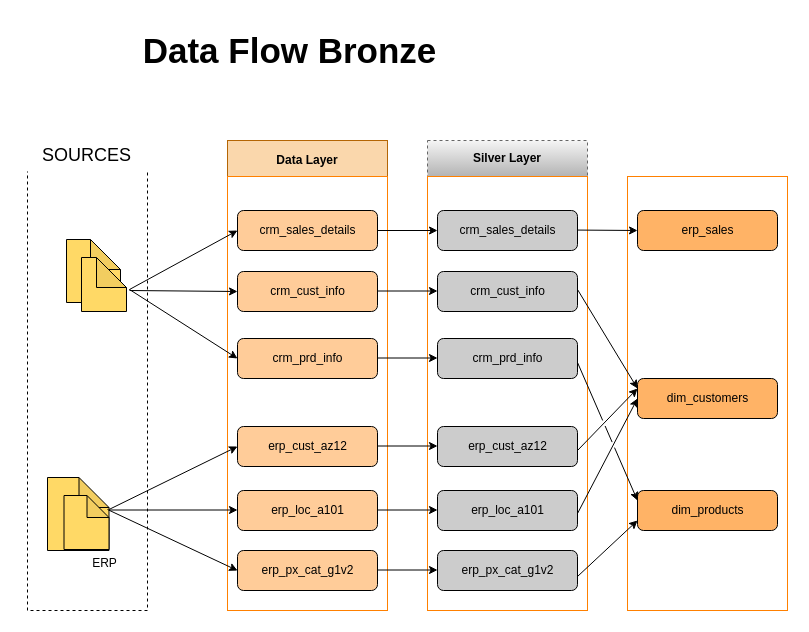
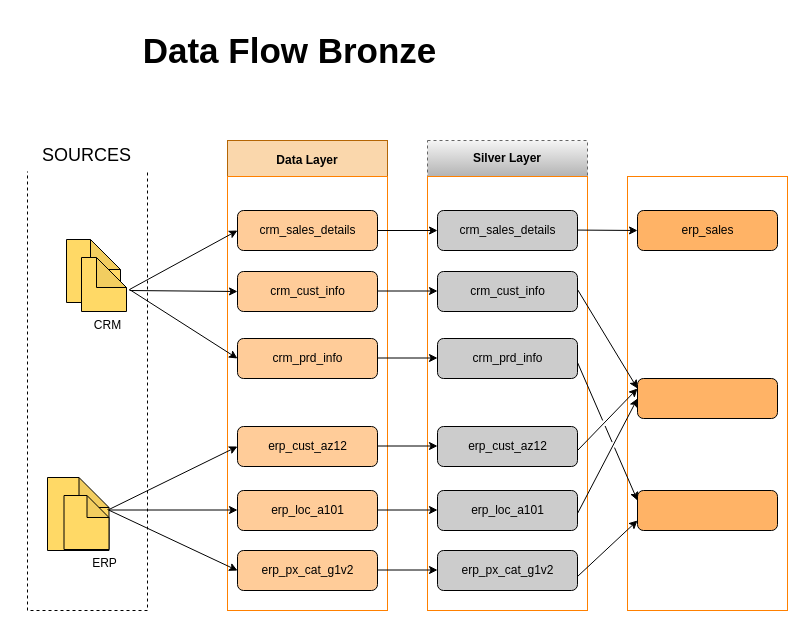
  <mxCell id="0" />
  <mxCell id="1" parent="0" />
  <mxCell id="2" value="" style="rounded=0;whiteSpace=wrap;html=1;fillColor=none;dashed=1;" parent="1" vertex="1"><mxGeometry x="27" y="160" width="120" height="450" as="geometry" /></mxCell>
  <mxCell id="3" value="&lt;font style=&quot;font-size: 18px;&quot;&gt;SOURCES&lt;/font&gt;" style="rounded=0;whiteSpace=wrap;html=1;fillColor=default;strokeColor=none;" parent="1" vertex="1"><mxGeometry x="20.88" y="138" width="130.75" height="33" as="geometry" /></mxCell>
  <mxCell id="4" value="&lt;b&gt;Data Layer&lt;/b&gt;" style="rounded=0;whiteSpace=wrap;html=1;fillColor=#fad7ac;strokeColor=#b46504;" parent="1" vertex="1"><mxGeometry x="227" y="140" width="160" height="40" as="geometry" /></mxCell>
  <mxCell id="5" value="&lt;b&gt;Silver Layer&lt;/b&gt;" style="rounded=0;whiteSpace=wrap;html=1;fillColor=#f5f5f5;gradientColor=#b3b3b3;strokeColor=#666666;dashed=1;" parent="1" vertex="1"><mxGeometry x="427" y="140" width="160" height="36" as="geometry" /></mxCell>
  <mxCell id="6" style="edgeStyle=orthogonalEdgeStyle;rounded=0;orthogonalLoop=1;jettySize=auto;html=1;exitX=0.5;exitY=1;exitDx=0;exitDy=0;" parent="1" source="5" target="5" edge="1"><mxGeometry relative="1" as="geometry" /></mxCell>
  <mxCell id="7" value="" style="rounded=0;whiteSpace=wrap;html=1;strokeColor=#FF8000;" parent="1" vertex="1"><mxGeometry x="627" y="176" width="160" height="434" as="geometry" /></mxCell>
  <mxCell id="8" value="" style="shape=note;whiteSpace=wrap;html=1;backgroundOutline=1;darkOpacity=0.05;fillColor=#FFD966;" parent="1" vertex="1"><mxGeometry x="66" y="239" width="54" height="63" as="geometry" /></mxCell>
  <mxCell id="9" value="" style="shape=note;whiteSpace=wrap;html=1;backgroundOutline=1;darkOpacity=0.05;fillColor=#FFD966;" parent="1" vertex="1"><mxGeometry x="81" y="257" width="45" height="54" as="geometry" /></mxCell>
  <mxCell id="10" value="" style="shape=note;whiteSpace=wrap;html=1;backgroundOutline=1;darkOpacity=0.05;fillColor=#FFD966;" parent="1" vertex="1"><mxGeometry x="47" y="477" width="61.5" height="73" as="geometry" /></mxCell>
  <mxCell id="11" value="" style="shape=note;whiteSpace=wrap;html=1;backgroundOutline=1;darkOpacity=0.05;fillColor=#FFD966;size=22;" parent="1" vertex="1"><mxGeometry x="63.5" y="495" width="45" height="54" as="geometry" /></mxCell>
  <mxCell id="12" value="ERP" style="text;html=1;align=center;verticalAlign=middle;resizable=0;points=[];autosize=1;strokeColor=none;fillColor=none;" parent="1" vertex="1"><mxGeometry x="81" y="549" width="45" height="27" as="geometry" /></mxCell>
+ <mxCell id="13" value="CRM" style="text;html=1;align=center;verticalAlign=middle;resizable=0;points=[];autosize=1;strokeColor=none;fillColor=none;" parent="1" vertex="1"><mxGeometry x="84" y="311" width="45" height="27" as="geometry" /></mxCell>
  <mxCell id="14" value="" style="rounded=0;whiteSpace=wrap;html=1;strokeColor=#FF8000;" parent="1" vertex="1"><mxGeometry x="427" y="176" width="160" height="434" as="geometry" /></mxCell>
  <mxCell id="15" value="" style="rounded=0;whiteSpace=wrap;html=1;strokeColor=#FF8000;" parent="1" vertex="1"><mxGeometry x="227" y="176" width="160" height="434" as="geometry" /></mxCell>
  <mxCell id="16" value="" style="rounded=1;whiteSpace=wrap;html=1;fillColor=#FFCC99;" parent="1" vertex="1"><mxGeometry x="237" y="210" width="140" height="40" as="geometry" /></mxCell>
  <mxCell id="17" value="" style="rounded=1;whiteSpace=wrap;html=1;fillColor=#FFCC99;" parent="1" vertex="1"><mxGeometry x="237" y="271" width="140" height="40" as="geometry" /></mxCell>
  <mxCell id="18" value="" style="rounded=1;whiteSpace=wrap;html=1;fillColor=#FFCC99;" parent="1" vertex="1"><mxGeometry x="237" y="338" width="140" height="40" as="geometry" /></mxCell>
  <mxCell id="19" value="" style="rounded=1;whiteSpace=wrap;html=1;fillColor=#FFCC99;" parent="1" vertex="1"><mxGeometry x="237" y="426" width="140" height="40" as="geometry" /></mxCell>
  <mxCell id="20" value="" style="rounded=1;whiteSpace=wrap;html=1;fillColor=#FFCC99;" parent="1" vertex="1"><mxGeometry x="237" y="490" width="140" height="40" as="geometry" /></mxCell>
  <mxCell id="21" value="" style="rounded=1;whiteSpace=wrap;html=1;fillColor=#FFCC99;" parent="1" vertex="1"><mxGeometry x="237" y="550" width="140" height="40" as="geometry" /></mxCell>
  <mxCell id="22" value="" style="rounded=1;whiteSpace=wrap;html=1;fillColor=#CCCCCC;" parent="1" vertex="1"><mxGeometry x="437" y="210" width="140" height="40" as="geometry" /></mxCell>
  <mxCell id="23" value="" style="rounded=1;whiteSpace=wrap;html=1;fillColor=#CCCCCC;" parent="1" vertex="1"><mxGeometry x="437" y="271" width="140" height="40" as="geometry" /></mxCell>
  <mxCell id="24" value="" style="rounded=1;whiteSpace=wrap;html=1;fillColor=#CCCCCC;" parent="1" vertex="1"><mxGeometry x="437" y="338" width="140" height="40" as="geometry" /></mxCell>
  <mxCell id="25" value="" style="rounded=1;whiteSpace=wrap;html=1;fillColor=#CCCCCC;" parent="1" vertex="1"><mxGeometry x="437" y="426" width="140" height="40" as="geometry" /></mxCell>
  <mxCell id="26" value="" style="rounded=1;whiteSpace=wrap;html=1;fillColor=#CCCCCC;" parent="1" vertex="1"><mxGeometry x="437" y="490" width="140" height="40" as="geometry" /></mxCell>
  <mxCell id="27" value="" style="rounded=1;whiteSpace=wrap;html=1;fillColor=#CCCCCC;" parent="1" vertex="1"><mxGeometry x="437" y="550" width="140" height="40" as="geometry" /></mxCell>
  <mxCell id="28" value="" style="rounded=1;whiteSpace=wrap;html=1;fillColor=#FFB366;" parent="1" vertex="1"><mxGeometry x="637" y="210" width="140" height="40" as="geometry" /></mxCell>
  <mxCell id="29" value="" style="rounded=1;whiteSpace=wrap;html=1;fillColor=#FFB366;" parent="1" vertex="1"><mxGeometry x="637" y="378" width="140" height="40" as="geometry" /></mxCell>
  <mxCell id="30" value="" style="rounded=1;whiteSpace=wrap;html=1;fillColor=#FFB366;" parent="1" vertex="1"><mxGeometry x="637" y="490" width="140" height="40" as="geometry" /></mxCell>
  <mxCell id="31" value="crm_sales_details" style="text;html=1;align=center;verticalAlign=middle;resizable=0;points=[];autosize=1;strokeColor=none;fillColor=none;" parent="1" vertex="1"><mxGeometry x="247" y="215" width="120" height="30" as="geometry" /></mxCell>
  <mxCell id="32" value="crm_cust_info" style="text;html=1;align=center;verticalAlign=middle;resizable=0;points=[];autosize=1;strokeColor=none;fillColor=none;" parent="1" vertex="1"><mxGeometry x="257" y="276" width="100" height="30" as="geometry" /></mxCell>
  <mxCell id="33" value="crm_prd_info" style="text;html=1;align=center;verticalAlign=middle;resizable=0;points=[];autosize=1;strokeColor=none;fillColor=none;" parent="1" vertex="1"><mxGeometry x="262" y="343" width="90" height="30" as="geometry" /></mxCell>
  <mxCell id="34" value="erp_cust_az12" style="text;html=1;align=center;verticalAlign=middle;resizable=0;points=[];autosize=1;strokeColor=none;fillColor=none;" parent="1" vertex="1"><mxGeometry x="257" y="431" width="100" height="30" as="geometry" /></mxCell>
  <mxCell id="35" value="erp_loc_a101" style="text;html=1;align=center;verticalAlign=middle;resizable=0;points=[];autosize=1;strokeColor=none;fillColor=none;" parent="1" vertex="1"><mxGeometry x="257" y="495" width="100" height="30" as="geometry" /></mxCell>
  <mxCell id="36" value="erp_px_cat_g1v2" style="text;html=1;align=center;verticalAlign=middle;resizable=0;points=[];autosize=1;strokeColor=none;fillColor=none;" parent="1" vertex="1"><mxGeometry x="247" y="555" width="120" height="30" as="geometry" /></mxCell>
  <mxCell id="37" value="crm_sales_details" style="text;html=1;align=center;verticalAlign=middle;resizable=0;points=[];autosize=1;strokeColor=none;fillColor=none;" parent="1" vertex="1"><mxGeometry x="447" y="215" width="120" height="30" as="geometry" /></mxCell>
  <mxCell id="38" value="crm_cust_info" style="text;html=1;align=center;verticalAlign=middle;resizable=0;points=[];autosize=1;strokeColor=none;fillColor=none;" parent="1" vertex="1"><mxGeometry x="457" y="276" width="100" height="30" as="geometry" /></mxCell>
  <mxCell id="39" value="crm_prd_info" style="text;html=1;align=center;verticalAlign=middle;resizable=0;points=[];autosize=1;strokeColor=none;fillColor=none;" parent="1" vertex="1"><mxGeometry x="462" y="343" width="90" height="30" as="geometry" /></mxCell>
  <mxCell id="40" value="erp_cust_az12" style="text;html=1;align=center;verticalAlign=middle;resizable=0;points=[];autosize=1;strokeColor=none;fillColor=none;" parent="1" vertex="1"><mxGeometry x="457" y="431" width="100" height="30" as="geometry" /></mxCell>
  <mxCell id="41" value="erp_loc_a101" style="text;html=1;align=center;verticalAlign=middle;resizable=0;points=[];autosize=1;strokeColor=none;fillColor=none;" parent="1" vertex="1"><mxGeometry x="457" y="495" width="100" height="30" as="geometry" /></mxCell>
  <mxCell id="42" value="erp_px_cat_g1v2" style="text;html=1;align=center;verticalAlign=middle;resizable=0;points=[];autosize=1;strokeColor=none;fillColor=none;" parent="1" vertex="1"><mxGeometry x="447" y="555" width="120" height="30" as="geometry" /></mxCell>
  <mxCell id="43" value="erp_sales" style="text;html=1;align=center;verticalAlign=middle;resizable=0;points=[];autosize=1;strokeColor=none;fillColor=none;" parent="1" vertex="1"><mxGeometry x="667" y="215" width="80" height="30" as="geometry" /></mxCell>
- <mxCell id="44" value="dim_customers" style="text;html=1;align=center;verticalAlign=middle;resizable=0;points=[];autosize=1;strokeColor=none;fillColor=none;" parent="1" vertex="1"><mxGeometry x="657" y="383" width="100" height="30" as="geometry" /></mxCell>
- <mxCell id="45" value="dim_products" style="text;html=1;align=center;verticalAlign=middle;resizable=0;points=[];autosize=1;strokeColor=none;fillColor=none;" parent="1" vertex="1"><mxGeometry x="657" y="495" width="100" height="30" as="geometry" /></mxCell>
  <mxCell id="46" value="" style="endArrow=classic;html=1;rounded=0;entryX=0;entryY=0.5;entryDx=0;entryDy=0;" parent="1" target="17" edge="1"><mxGeometry width="50" height="50" relative="1" as="geometry"><mxPoint x="129" y="290" as="sourcePoint" /><mxPoint x="179" y="240" as="targetPoint" /></mxGeometry></mxCell>
  <mxCell id="47" value="" style="endArrow=classic;html=1;rounded=0;entryX=0;entryY=0.5;entryDx=0;entryDy=0;" parent="1" target="16" edge="1"><mxGeometry width="50" height="50" relative="1" as="geometry"><mxPoint x="129" y="289" as="sourcePoint" /><mxPoint x="179" y="239" as="targetPoint" /></mxGeometry></mxCell>
  <mxCell id="48" value="" style="endArrow=classic;html=1;rounded=0;entryX=0;entryY=0.5;entryDx=0;entryDy=0;" parent="1" target="18" edge="1"><mxGeometry width="50" height="50" relative="1" as="geometry"><mxPoint x="129" y="289" as="sourcePoint" /><mxPoint x="179" y="239" as="targetPoint" /></mxGeometry></mxCell>
  <mxCell id="49" value="" style="endArrow=classic;html=1;rounded=0;" parent="1" edge="1"><mxGeometry width="50" height="50" relative="1" as="geometry"><mxPoint x="108.5" y="509.5" as="sourcePoint" /><mxPoint x="237" y="509.5" as="targetPoint" /></mxGeometry></mxCell>
  <mxCell id="50" value="" style="endArrow=classic;html=1;rounded=0;entryX=0;entryY=0.5;entryDx=0;entryDy=0;" parent="1" target="19" edge="1"><mxGeometry width="50" height="50" relative="1" as="geometry"><mxPoint x="108.5" y="509" as="sourcePoint" /><mxPoint x="216.5" y="450" as="targetPoint" /></mxGeometry></mxCell>
  <mxCell id="51" value="" style="endArrow=classic;html=1;rounded=0;entryX=0.063;entryY=0.908;entryDx=0;entryDy=0;entryPerimeter=0;" parent="1" target="15" edge="1"><mxGeometry width="50" height="50" relative="1" as="geometry"><mxPoint x="107" y="509" as="sourcePoint" /><mxPoint x="215" y="450" as="targetPoint" /></mxGeometry></mxCell>
  <mxCell id="52" value="" style="endArrow=classic;html=1;rounded=0;entryX=0;entryY=0.5;entryDx=0;entryDy=0;" parent="1" target="22" edge="1"><mxGeometry width="50" height="50" relative="1" as="geometry"><mxPoint x="377" y="230" as="sourcePoint" /><mxPoint x="427" y="180" as="targetPoint" /></mxGeometry></mxCell>
  <mxCell id="53" value="" style="endArrow=classic;html=1;rounded=0;entryX=0;entryY=0.5;entryDx=0;entryDy=0;" parent="1" edge="1"><mxGeometry width="50" height="50" relative="1" as="geometry"><mxPoint x="377" y="290.5" as="sourcePoint" /><mxPoint x="437" y="290.5" as="targetPoint" /></mxGeometry></mxCell>
  <mxCell id="54" value="" style="endArrow=classic;html=1;rounded=0;entryX=0;entryY=0.5;entryDx=0;entryDy=0;" parent="1" edge="1"><mxGeometry width="50" height="50" relative="1" as="geometry"><mxPoint x="377" y="357.5" as="sourcePoint" /><mxPoint x="437" y="357.5" as="targetPoint" /></mxGeometry></mxCell>
  <mxCell id="55" value="" style="endArrow=classic;html=1;rounded=0;entryX=0;entryY=0.5;entryDx=0;entryDy=0;" parent="1" edge="1"><mxGeometry width="50" height="50" relative="1" as="geometry"><mxPoint x="377" y="445.5" as="sourcePoint" /><mxPoint x="437" y="445.5" as="targetPoint" /></mxGeometry></mxCell>
  <mxCell id="56" value="" style="endArrow=classic;html=1;rounded=0;entryX=0;entryY=0.5;entryDx=0;entryDy=0;" parent="1" edge="1"><mxGeometry width="50" height="50" relative="1" as="geometry"><mxPoint x="377" y="509.5" as="sourcePoint" /><mxPoint x="437" y="509.5" as="targetPoint" /></mxGeometry></mxCell>
  <mxCell id="57" value="" style="endArrow=classic;html=1;rounded=0;entryX=0;entryY=0.5;entryDx=0;entryDy=0;" parent="1" edge="1"><mxGeometry width="50" height="50" relative="1" as="geometry"><mxPoint x="377" y="569.5" as="sourcePoint" /><mxPoint x="437" y="569.5" as="targetPoint" /></mxGeometry></mxCell>
  <mxCell id="58" value="" style="endArrow=classic;html=1;rounded=0;entryX=0;entryY=0.5;entryDx=0;entryDy=0;jumpStyle=gap;" parent="1" target="28" edge="1"><mxGeometry width="50" height="50" relative="1" as="geometry"><mxPoint x="577" y="229.57" as="sourcePoint" /><mxPoint x="627" y="229.5" as="targetPoint" /></mxGeometry></mxCell>
  <mxCell id="59" value="" style="endArrow=classic;html=1;rounded=0;entryX=0;entryY=0.25;entryDx=0;entryDy=0;jumpStyle=gap;" parent="1" target="29" edge="1"><mxGeometry width="50" height="50" relative="1" as="geometry"><mxPoint x="577" y="289" as="sourcePoint" /><mxPoint x="627" y="239" as="targetPoint" /></mxGeometry></mxCell>
  <mxCell id="60" value="" style="endArrow=classic;html=1;rounded=0;entryX=0;entryY=0.25;entryDx=0;entryDy=0;jumpStyle=gap;" parent="1" target="29" edge="1"><mxGeometry width="50" height="50" relative="1" as="geometry"><mxPoint x="577" y="450" as="sourcePoint" /><mxPoint x="637" y="549" as="targetPoint" /></mxGeometry></mxCell>
  <mxCell id="61" value="" style="endArrow=classic;html=1;rounded=0;entryX=0;entryY=0.5;entryDx=0;entryDy=0;jumpStyle=gap;" parent="1" target="29" edge="1"><mxGeometry width="50" height="50" relative="1" as="geometry"><mxPoint x="577" y="513" as="sourcePoint" /><mxPoint x="637" y="612" as="targetPoint" /></mxGeometry></mxCell>
  <mxCell id="62" value="" style="endArrow=classic;html=1;rounded=0;entryX=0;entryY=0.25;entryDx=0;entryDy=0;jumpStyle=gap;" parent="1" target="30" edge="1"><mxGeometry width="50" height="50" relative="1" as="geometry"><mxPoint x="577" y="362" as="sourcePoint" /><mxPoint x="637" y="461" as="targetPoint" /></mxGeometry></mxCell>
  <mxCell id="63" value="" style="endArrow=classic;html=1;rounded=0;entryX=0;entryY=0.75;entryDx=0;entryDy=0;jumpStyle=gap;" parent="1" target="30" edge="1"><mxGeometry width="50" height="50" relative="1" as="geometry"><mxPoint x="577" y="576" as="sourcePoint" /><mxPoint x="637" y="675" as="targetPoint" /></mxGeometry></mxCell>
  <mxCell id="64" value="&lt;span style=&quot;font-size: 35px;&quot;&gt;&lt;b&gt;Data Flow Bronze&lt;/b&gt;&lt;/span&gt;" style="text;html=1;align=center;verticalAlign=middle;resizable=0;points=[];autosize=1;strokeColor=none;fillColor=none;" parent="1" vertex="1"><mxGeometry x="119" y="20" width="340" height="60" as="geometry" /></mxCell>
